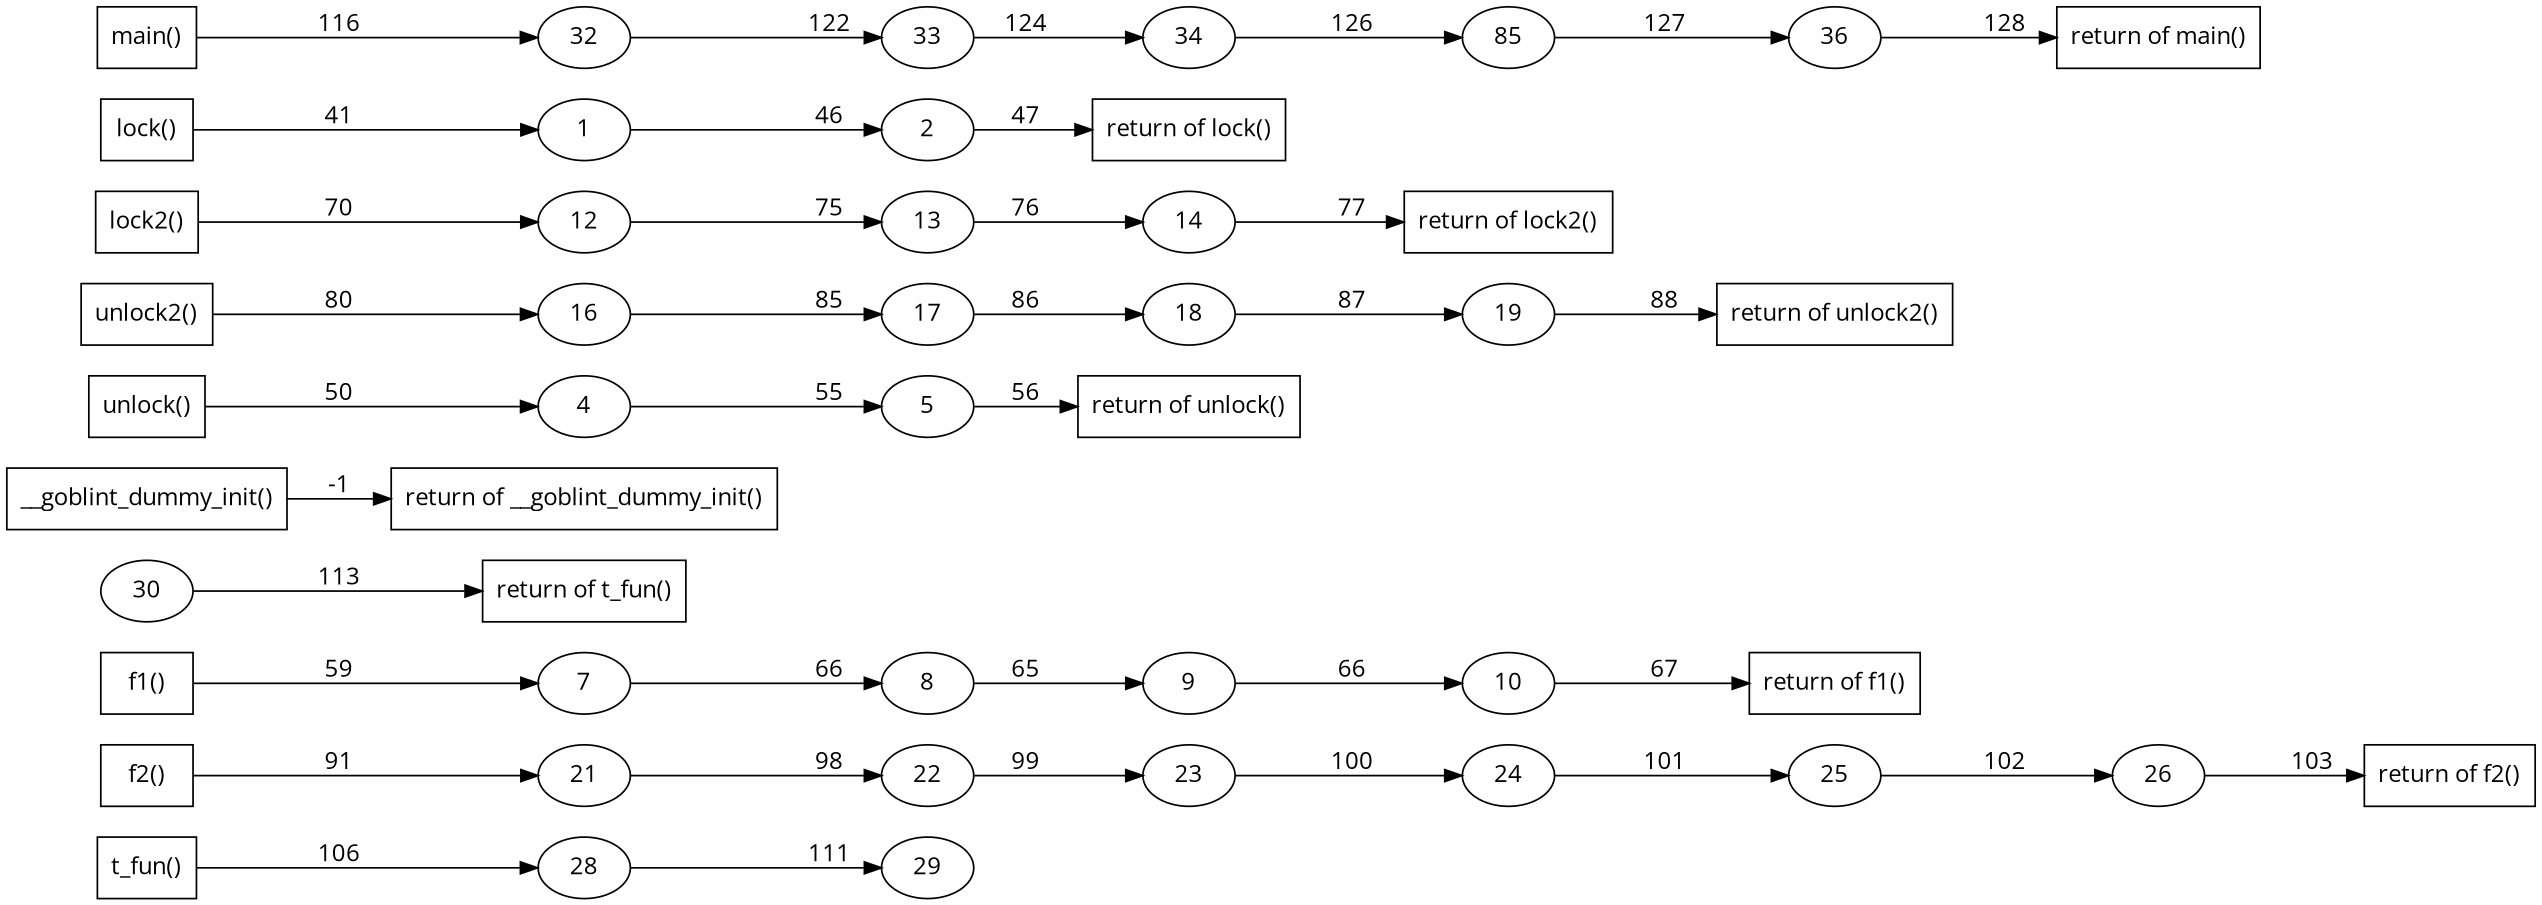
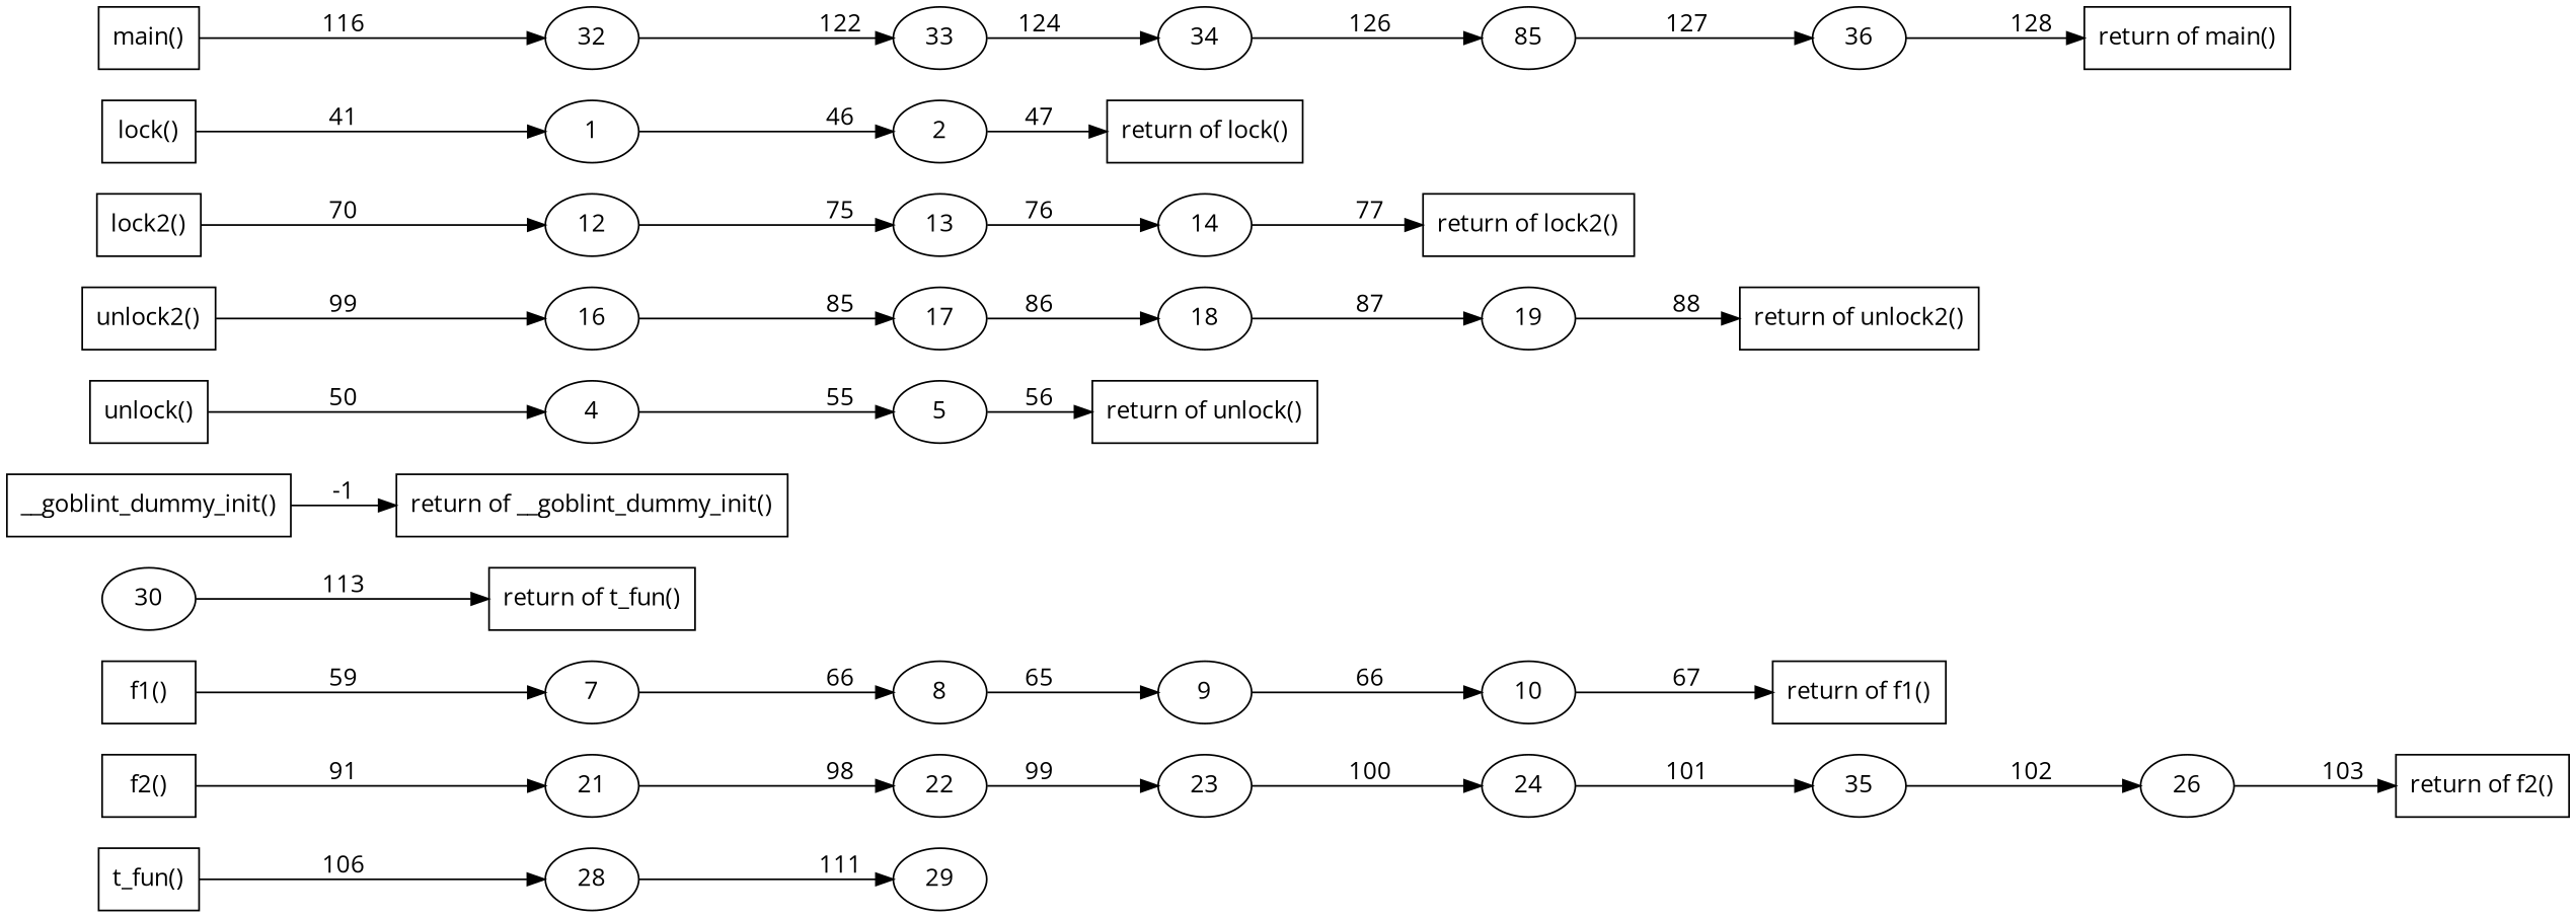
  digraph {
    fontname="Open Sans"
    rankdir=LR
    node [fontname="Open Sans"]
    edge [fontname="Open Sans"]
    n1 [label="t_fun()" shape=box]
    28
    29
-   25
+   25 [label=35]
    26
    n6 [label="return of f2()" shape=box]
    22
    23
    24
    7
    8
    9
    10
    n14 [label="return of t_fun()" shape=box]
    30
    n16 [label="__goblint_dummy_init()" shape=box]
    n17 [label="return of __goblint_dummy_init()" shape=box]
    n18 [label="return of unlock()" shape=box]
    5
    18
    19
    n22 [label="return of unlock2()" shape=box]
    13
    14
    n25 [label="return of lock2()" shape=box]
    n26 [label="return of lock()" shape=box]
    2
    4
    1
    17
    n31 [label="lock2()" shape=box]
    12
    n33 [label="return of f1()" shape=box]
    32
    33
    34
    n37 [label=85]
    n38 [label="unlock()" shape=box]
    21
    36
    n41 [label="return of main()" shape=box]
    n42 [label="f2()" shape=box]
    n43 [label="unlock2()" shape=box]
    16
    n45 [label="f1()" shape=box]
    n46 [label="lock()" shape=box]
    n47 [label="main()" shape=box]
    n1 -> 28 [label=106]
    28 -> 29 [label=111]
    25 -> 26 [label=102]
    26 -> n6 [label=103]
    22 -> 23 [label=99]
    23 -> 24 [label=100]
    24 -> 25 [label=101]
    7 -> 8 [label=66]
    8 -> 9 [label=65]
    9 -> 10 [label=66]
    10 -> n33 [label=67]
    30 -> n14 [label=113]
    n16 -> n17 [label=-1]
    5 -> n18 [label=56]
    18 -> 19 [label=87]
    19 -> n22 [label=88]
    13 -> 14 [label=76]
    14 -> n25 [label=77]
    2 -> n26 [label=47]
    4 -> 5 [label=55]
    1 -> 2 [label=46]
    17 -> 18 [label=86]
    n31 -> 12 [label=70]
    12 -> 13 [label=75]
    32 -> 33 [label=122]
    33 -> 34 [label=124]
    34 -> n37 [label=126]
    n37 -> 36 [label=127]
    n38 -> 4 [label=50]
    21 -> 22 [label=98]
    36 -> n41 [label=128]
    n42 -> 21 [label=91]
-   n43 -> 16 [label=80]
+   n43 -> 16 [label=99]
    16 -> 17 [label=85]
    n45 -> 7 [label=59]
    n46 -> 1 [label=41]
    n47 -> 32 [label=116]
  }
